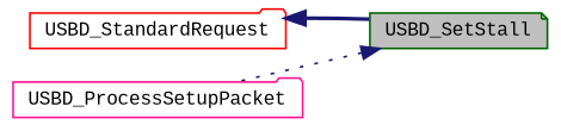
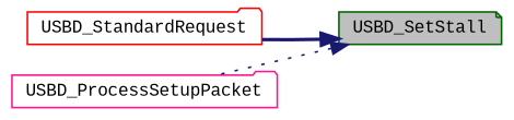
  digraph {
    fontname="Liberation Mono"
    rankdir=RL
    node [fillcolor=white fontname="Liberation Mono" fontsize=10 shape=folder style=filled]
    edge [color=midnightblue dir=back fontname="Liberation Mono" fontsize=10 labelfontname=Helvetica labelfontsize=10]
    n1 [color=darkgreen fillcolor=grey75 fontcolor=black height=0.2 label=USBD_SetStall shape=note width=0.4]
    n2 [color=red height=0.2 label=USBD_StandardRequest width=0.4]
    n3 [color=deeppink height=0.2 label=USBD_ProcessSetupPacket width=0.4]
-   n2 -> n1 [style=bold]
+   n1 -> n2 [style=bold]
    n1 -> n3 [style=dotted]
  }
